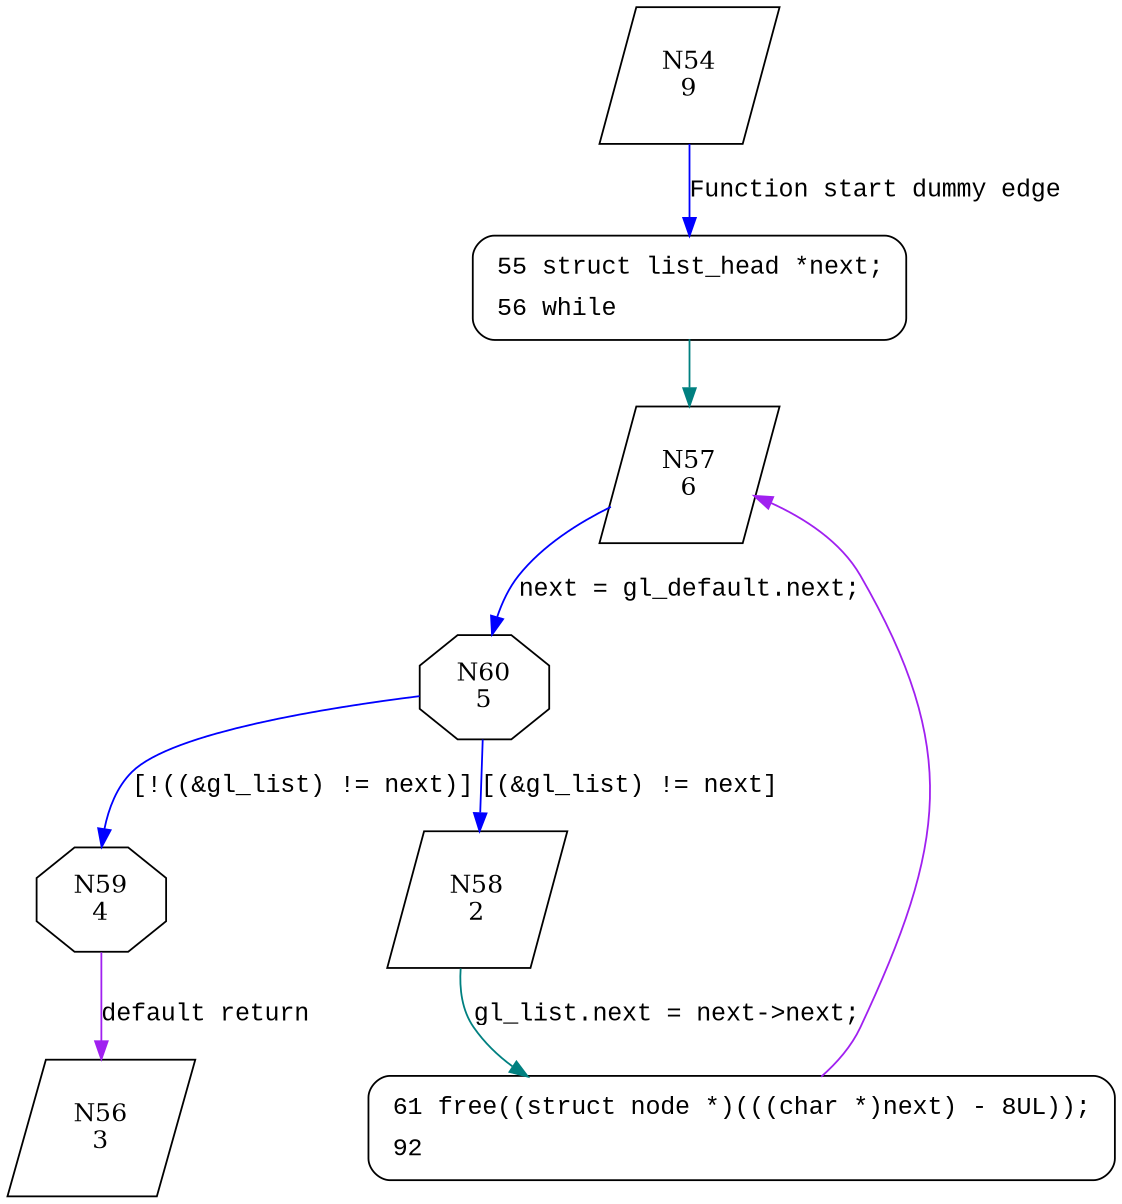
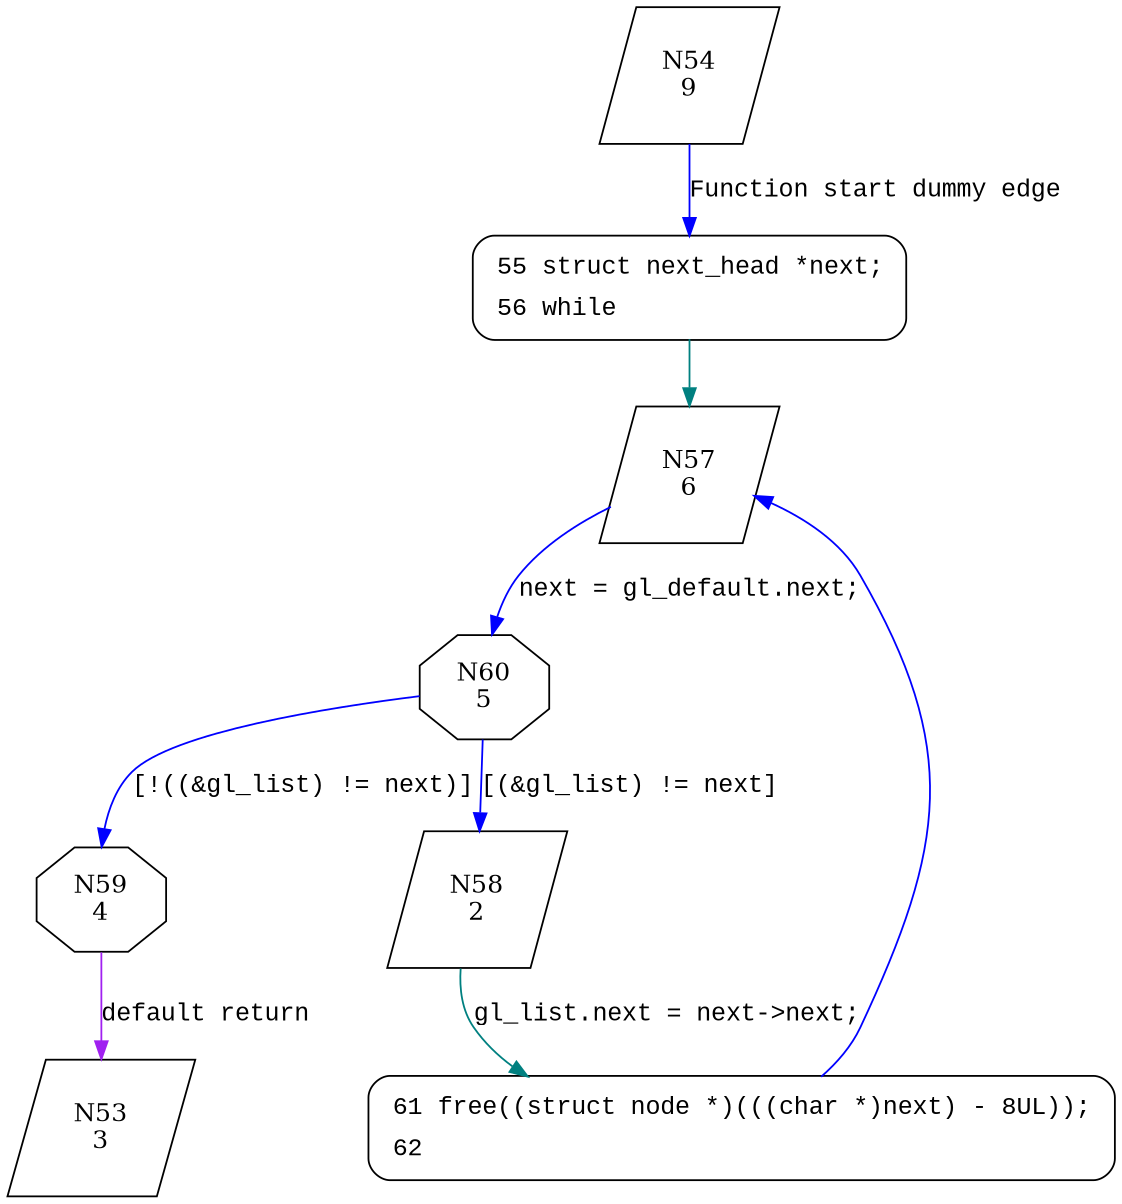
  digraph {
    node [shape=parallelogram]
    edge [color=blue fontname="Courier New"]
    n1 [label="N54\n9"]
-   n2 [fillcolor=white fontname="Courier New" label=<<table border="0" cellborder="0" cellpadding="3" bgcolor="white"><tr><td align="right">55</td><td align="left">struct list_head *next;</td></tr><tr><td align="right">56</td><td align="left">while</td></tr></table>> penwidth=1 shape=Mrecord style="filled,bold"]
+   n2 [fillcolor=white fontname="Courier New" label=<<table border="0" cellborder="0" cellpadding="3" bgcolor="white"><tr><td align="right">55</td><td align="left">struct next_head *next;</td></tr><tr><td align="right">56</td><td align="left">while</td></tr></table>> penwidth=1 shape=Mrecord style="filled,bold"]
    n3 [label="N57\n6"]
    n4 [label="N60\n5" shape=octagon]
    n5 [label="N58\n2"]
    n6 [label="N59\n4" shape=octagon]
-   n7 [fillcolor=white fontname="Courier New" label=<<table border="0" cellborder="0" cellpadding="3" bgcolor="white"><tr><td align="right">61</td><td align="left">free((struct node *)(((char *)next) - 8UL));</td></tr><tr><td align="right">92</td><td align="left"></td></tr></table>> penwidth=1 shape=Mrecord style="filled,bold"]
-   n8 [label="N56\n3"]
+   n7 [fillcolor=white fontname="Courier New" label=<<table border="0" cellborder="0" cellpadding="3" bgcolor="white"><tr><td align="right">61</td><td align="left">free((struct node *)(((char *)next) - 8UL));</td></tr><tr><td align="right">62</td><td align="left"></td></tr></table>> penwidth=1 shape=Mrecord style="filled,bold"]
+   n8 [label="N53\n3"]
    n1 -> n2 [label="Function start dummy edge"]
    n2 -> n3 [color=teal fontname=""]
    n3 -> n4 [label="next = gl_default.next;"]
    n4 -> n5 [label="[(&gl_list) != next]"]
    n4 -> n6 [label="[!((&gl_list) != next)]"]
    n5 -> n7 [color=teal label="gl_list.next = next->next;"]
    n6 -> n8 [color=purple label="default return"]
-   n7 -> n3 [color=purple fontname=""]
+   n7 -> n3 [fontname=""]
  }
